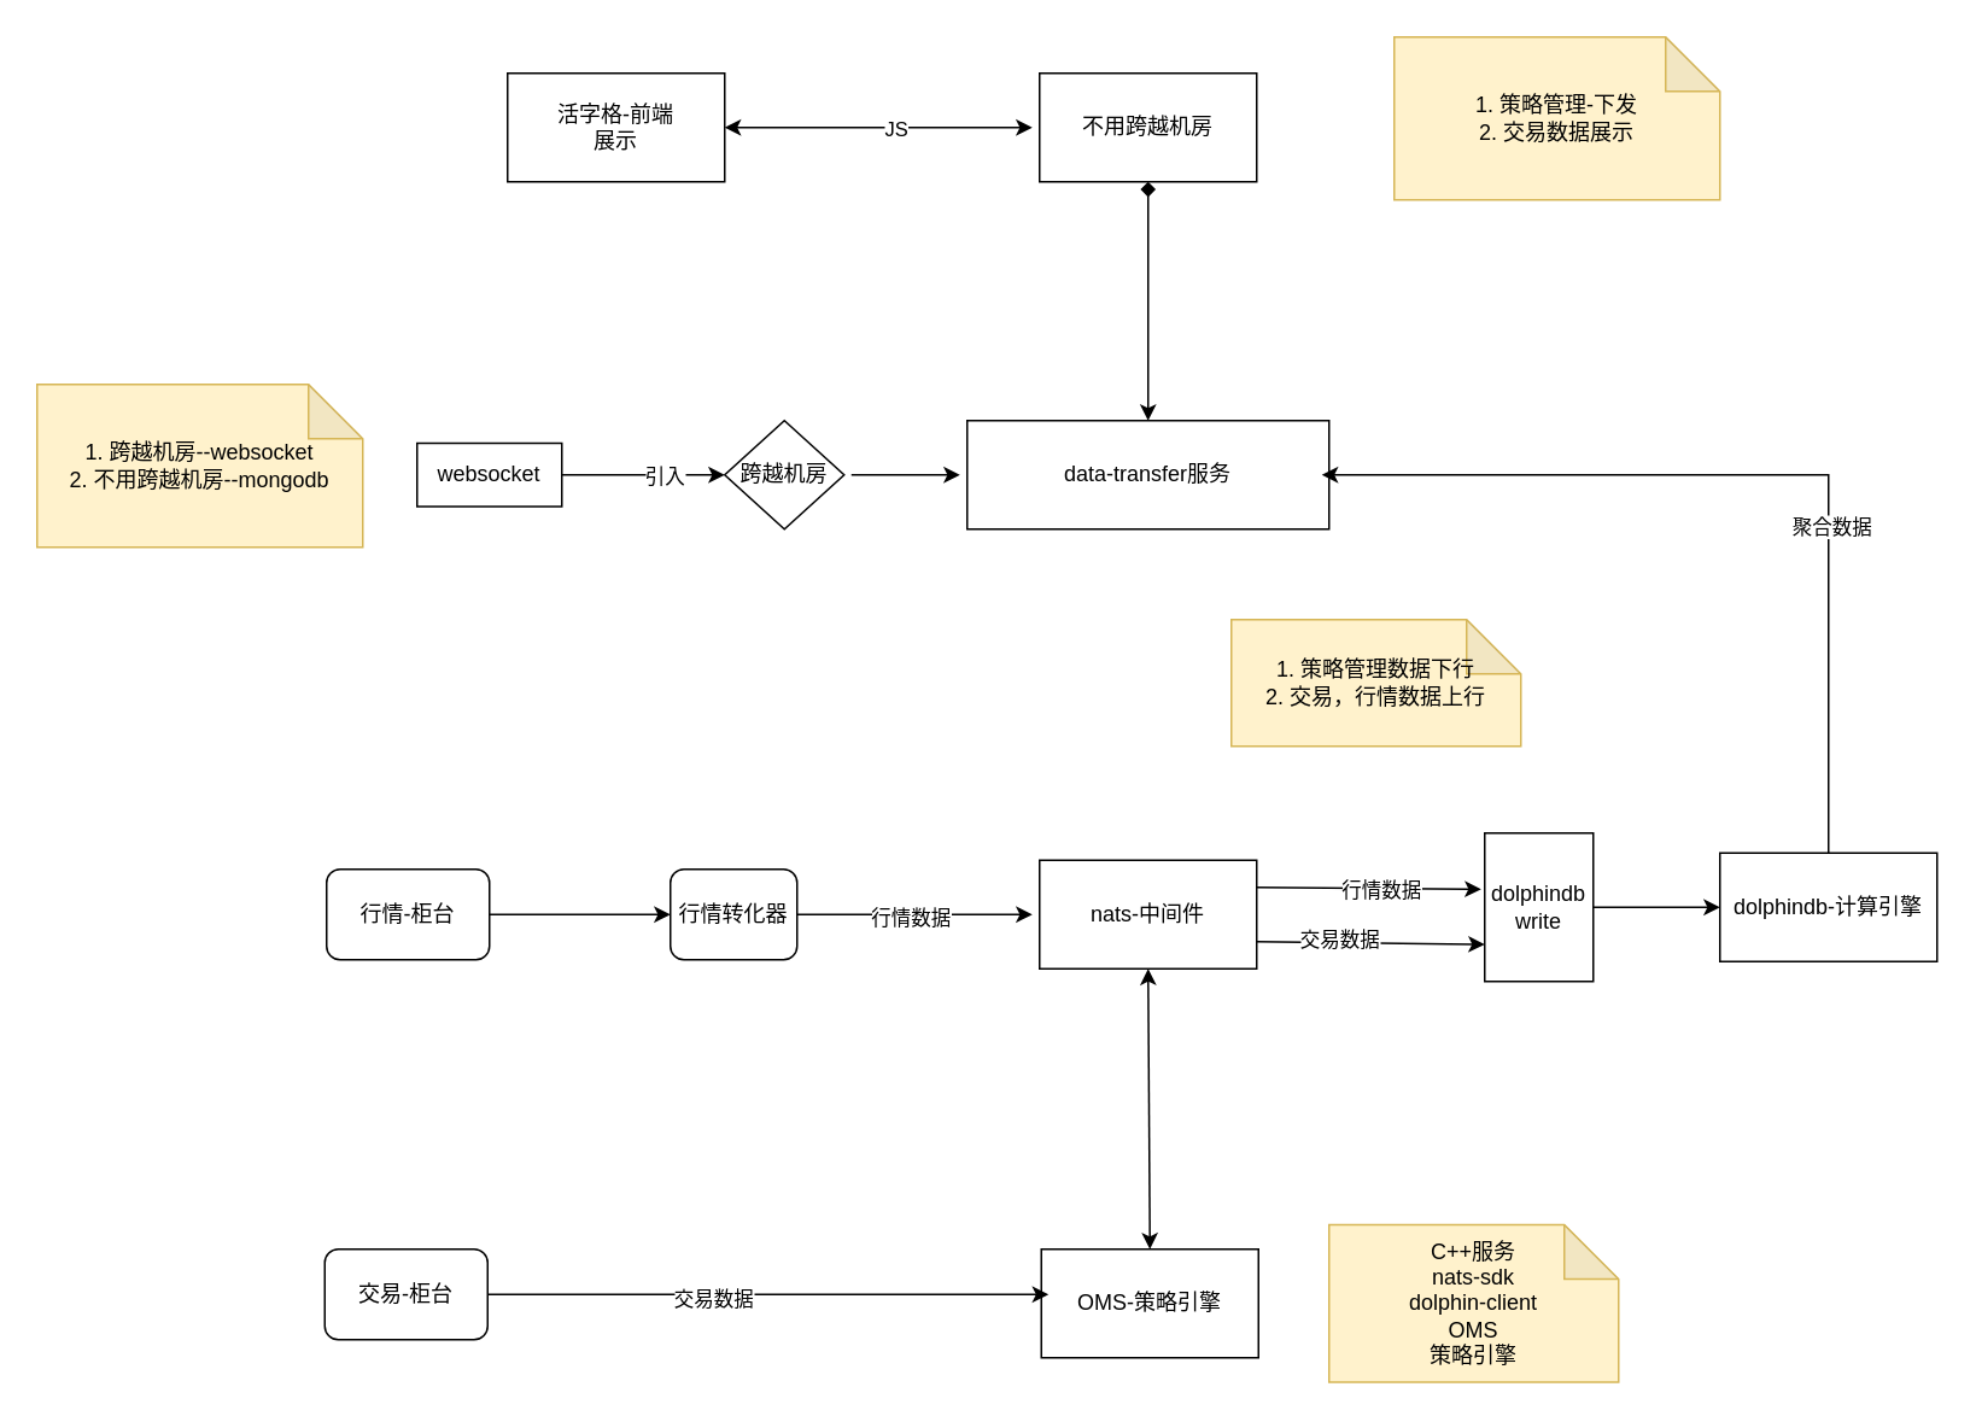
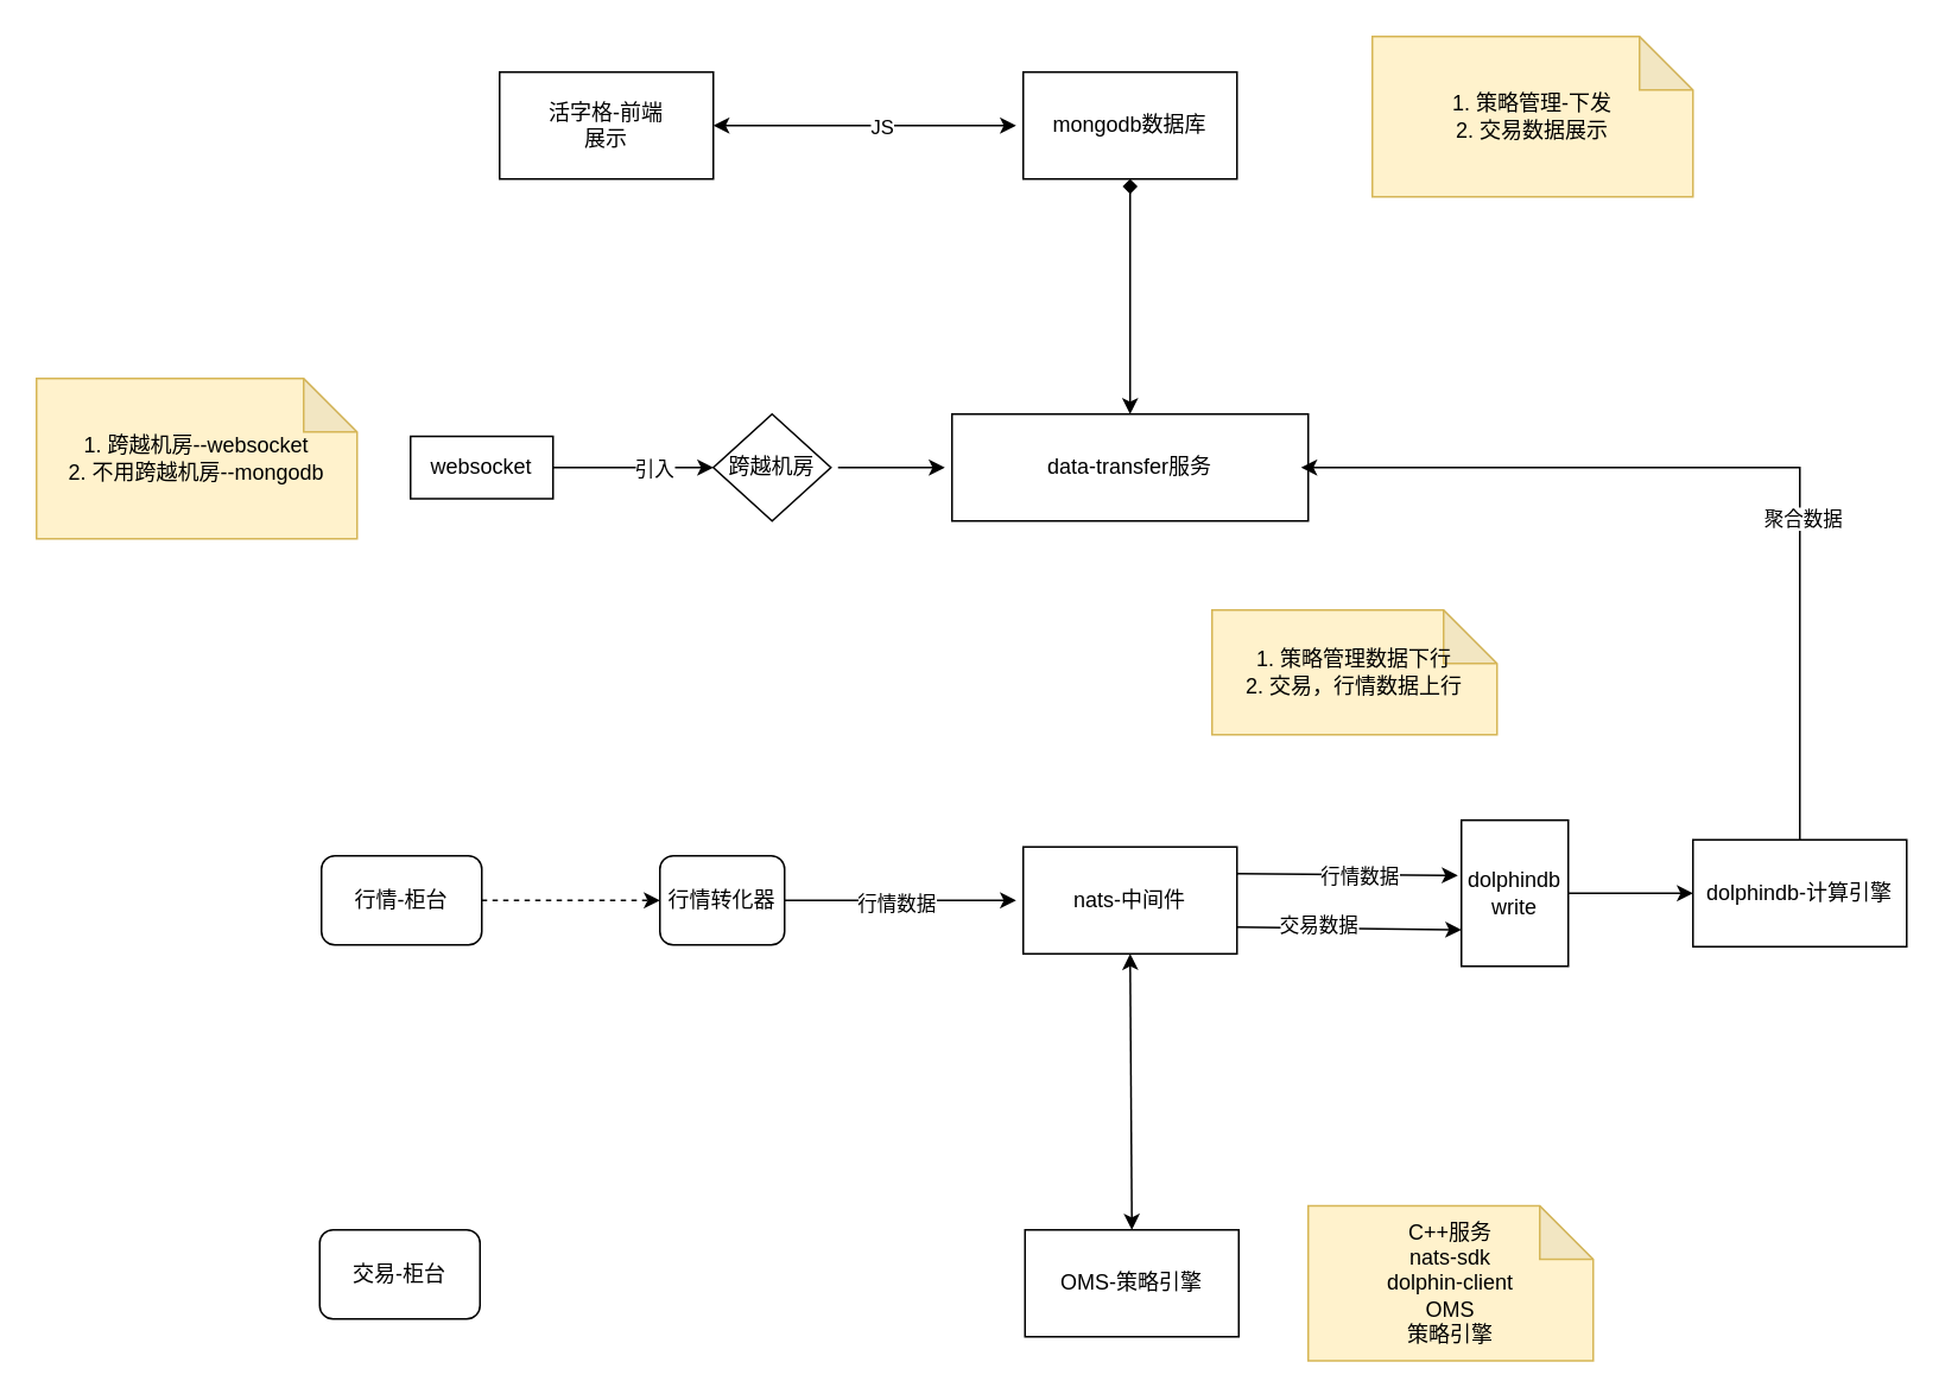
  <mxCell id="0" />
  <mxCell id="1" parent="0" />
  <mxCell id="2" value="活字格-前端&lt;div&gt;展示&lt;/div&gt;" style="rounded=0;whiteSpace=wrap;html=1;" parent="1" vertex="1"><mxGeometry x="280" y="40" width="120" height="60" as="geometry" /></mxCell>
- <mxCell id="3" value="不用跨越机房" style="rounded=0;whiteSpace=wrap;html=1;" parent="1" vertex="1"><mxGeometry x="574" y="40" width="120" height="60" as="geometry" /></mxCell>
+ <mxCell id="3" value="mongodb数据库" style="rounded=0;whiteSpace=wrap;html=1;" parent="1" vertex="1"><mxGeometry x="574" y="40" width="120" height="60" as="geometry" /></mxCell>
  <mxCell id="4" value="data-transfer服务" style="rounded=0;whiteSpace=wrap;html=1;" parent="1" vertex="1"><mxGeometry x="534" y="232" width="200" height="60" as="geometry" /></mxCell>
  <mxCell id="5" value="dolphindb-计算引擎" style="rounded=0;whiteSpace=wrap;html=1;" parent="1" vertex="1"><mxGeometry x="950" y="471" width="120" height="60" as="geometry" /></mxCell>
  <mxCell id="6" value="" style="endArrow=diamond;startArrow=classic;html=1;rounded=0;exitX=0.5;exitY=0;exitDx=0;exitDy=0;entryX=0.5;entryY=1;entryDx=0;entryDy=0;" parent="1" source="4" target="3" edge="1"><mxGeometry width="50" height="50" relative="1" as="geometry"><mxPoint x="590" y="212" as="sourcePoint" /><mxPoint x="630" y="162" as="targetPoint" /></mxGeometry></mxCell>
  <mxCell id="7" value="nats-中间件" style="rounded=0;whiteSpace=wrap;html=1;" parent="1" vertex="1"><mxGeometry x="574" y="475" width="120" height="60" as="geometry" /></mxCell>
  <mxCell id="8" value="" style="endArrow=classic;startArrow=classic;html=1;rounded=0;exitX=1;exitY=0.5;exitDx=0;exitDy=0;" parent="1" source="2" edge="1"><mxGeometry width="50" height="50" relative="1" as="geometry"><mxPoint x="520" y="120" as="sourcePoint" /><mxPoint x="570" y="70" as="targetPoint" /></mxGeometry></mxCell>
  <mxCell id="9" value="JS" style="edgeLabel;html=1;align=center;verticalAlign=middle;resizable=0;points=[];" parent="8" vertex="1" connectable="0"><mxGeometry x="0.106" relative="1" as="geometry"><mxPoint as="offset" /></mxGeometry></mxCell>
  <mxCell id="10" value="OMS-策略引擎" style="rounded=0;whiteSpace=wrap;html=1;" parent="1" vertex="1"><mxGeometry x="575" y="690" width="120" height="60" as="geometry" /></mxCell>
  <mxCell id="11" value="" style="endArrow=classic;startArrow=classic;html=1;rounded=0;entryX=0.5;entryY=1;entryDx=0;entryDy=0;exitX=0.5;exitY=0;exitDx=0;exitDy=0;" parent="1" edge="1" target="7" source="10"><mxGeometry width="50" height="50" relative="1" as="geometry"><mxPoint x="633.5" y="652" as="sourcePoint" /><mxPoint x="634" y="592" as="targetPoint" /></mxGeometry></mxCell>
  <mxCell id="12" value="1. 跨越机房--websocket&lt;div&gt;2. 不用跨越机房--mongodb&lt;/div&gt;" style="shape=note;whiteSpace=wrap;html=1;backgroundOutline=1;darkOpacity=0.05;fillColor=#fff2cc;strokeColor=#d6b656;" vertex="1" parent="1"><mxGeometry x="20" y="212" width="180" height="90" as="geometry" /></mxCell>
  <mxCell id="13" value="websocket" style="rounded=0;whiteSpace=wrap;html=1;" vertex="1" parent="1"><mxGeometry x="230" y="244.5" width="80" height="35" as="geometry" /></mxCell>
  <mxCell id="14" value="" style="endArrow=classic;html=1;rounded=0;exitX=1;exitY=0.5;exitDx=0;exitDy=0;" edge="1" parent="1" source="13"><mxGeometry width="50" height="50" relative="1" as="geometry"><mxPoint x="720" y="422" as="sourcePoint" /><mxPoint x="400" y="262" as="targetPoint" /></mxGeometry></mxCell>
  <mxCell id="15" value="引入" style="edgeLabel;html=1;align=center;verticalAlign=middle;resizable=0;points=[];" vertex="1" connectable="0" parent="14"><mxGeometry x="0.236" relative="1" as="geometry"><mxPoint as="offset" /></mxGeometry></mxCell>
  <mxCell id="16" value="行情-柜台" style="rounded=1;whiteSpace=wrap;html=1;" vertex="1" parent="1"><mxGeometry x="180" y="480" width="90" height="50" as="geometry" /></mxCell>
  <mxCell id="17" value="" style="endArrow=classic;html=1;rounded=0;exitX=1;exitY=0.75;exitDx=0;exitDy=0;entryX=0;entryY=0.75;entryDx=0;entryDy=0;" edge="1" parent="1" source="7" target="33"><mxGeometry width="50" height="50" relative="1" as="geometry"><mxPoint x="700" y="732" as="sourcePoint" /><mxPoint x="810" y="520" as="targetPoint" /><Array as="points" /></mxGeometry></mxCell>
  <mxCell id="18" value="交易数据" style="edgeLabel;html=1;align=center;verticalAlign=middle;resizable=0;points=[];" vertex="1" connectable="0" parent="17"><mxGeometry x="-0.282" y="2" relative="1" as="geometry"><mxPoint as="offset" /></mxGeometry></mxCell>
- <mxCell id="19" value="" style="endArrow=classic;html=1;rounded=0;exitX=1;exitY=0.5;exitDx=0;exitDy=0;entryX=0;entryY=0.5;entryDx=0;entryDy=0;" edge="1" parent="1" source="16" target="22"><mxGeometry width="50" height="50" relative="1" as="geometry"><mxPoint x="520" y="665" as="sourcePoint" /><mxPoint x="410" y="505" as="targetPoint" /></mxGeometry></mxCell>
+ <mxCell id="19" value="" style="endArrow=classic;html=1;rounded=0;exitX=1;exitY=0.5;exitDx=0;exitDy=0;entryX=0;entryY=0.5;entryDx=0;entryDy=0;dashed=1;" edge="1" parent="1" source="16" target="22"><mxGeometry width="50" height="50" relative="1" as="geometry"><mxPoint x="520" y="665" as="sourcePoint" /><mxPoint x="410" y="505" as="targetPoint" /></mxGeometry></mxCell>
  <mxCell id="20" value="" style="endArrow=classic;html=1;rounded=0;exitX=1;exitY=0.25;exitDx=0;exitDy=0;entryX=-0.033;entryY=0.378;entryDx=0;entryDy=0;entryPerimeter=0;" edge="1" parent="1" source="7" target="33"><mxGeometry width="50" height="50" relative="1" as="geometry"><mxPoint x="694" y="505" as="sourcePoint" /><mxPoint x="810" y="490" as="targetPoint" /></mxGeometry></mxCell>
  <mxCell id="21" value="行情数据" style="edgeLabel;html=1;align=center;verticalAlign=middle;resizable=0;points=[];" vertex="1" connectable="0" parent="20"><mxGeometry x="0.107" y="-1" relative="1" as="geometry"><mxPoint as="offset" /></mxGeometry></mxCell>
  <mxCell id="22" value="行情转化器" style="rounded=1;whiteSpace=wrap;html=1;" vertex="1" parent="1"><mxGeometry x="370" y="480" width="70" height="50" as="geometry" /></mxCell>
  <mxCell id="23" value="" style="endArrow=classic;html=1;rounded=0;exitX=1;exitY=0.5;exitDx=0;exitDy=0;" edge="1" parent="1" source="22"><mxGeometry width="50" height="50" relative="1" as="geometry"><mxPoint x="530" y="555" as="sourcePoint" /><mxPoint x="570" y="505" as="targetPoint" /></mxGeometry></mxCell>
  <mxCell id="24" value="行情数据" style="edgeLabel;html=1;align=center;verticalAlign=middle;resizable=0;points=[];" vertex="1" connectable="0" parent="23"><mxGeometry x="-0.046" y="-1" relative="1" as="geometry"><mxPoint as="offset" /></mxGeometry></mxCell>
  <mxCell id="25" value="交易-柜台" style="rounded=1;whiteSpace=wrap;html=1;" vertex="1" parent="1"><mxGeometry x="179" y="690" width="90" height="50" as="geometry" /></mxCell>
- <mxCell id="26" value="" style="endArrow=classic;html=1;rounded=0;exitX=1;exitY=0.5;exitDx=0;exitDy=0;entryX=0.033;entryY=0.417;entryDx=0;entryDy=0;entryPerimeter=0;" edge="1" parent="1" source="25" target="10"><mxGeometry width="50" height="50" relative="1" as="geometry"><mxPoint x="529" y="770" as="sourcePoint" /><mxPoint x="569" y="720" as="targetPoint" /></mxGeometry></mxCell>
- <mxCell id="27" value="交易数据" style="edgeLabel;html=1;align=center;verticalAlign=middle;resizable=0;points=[];" vertex="1" connectable="0" parent="26"><mxGeometry x="-0.193" y="-2" relative="1" as="geometry"><mxPoint as="offset" /></mxGeometry></mxCell>
  <mxCell id="28" value="" style="endArrow=classic;html=1;rounded=0;exitX=0.5;exitY=0;exitDx=0;exitDy=0;" edge="1" parent="1" source="5"><mxGeometry width="50" height="50" relative="1" as="geometry"><mxPoint x="1000" y="392" as="sourcePoint" /><mxPoint x="730" y="262" as="targetPoint" /><Array as="points"><mxPoint x="1010" y="262" /></Array></mxGeometry></mxCell>
  <mxCell id="29" value="聚合数据" style="edgeLabel;html=1;align=center;verticalAlign=middle;resizable=0;points=[];" vertex="1" connectable="0" parent="28"><mxGeometry x="-0.258" y="-1" relative="1" as="geometry"><mxPoint as="offset" /></mxGeometry></mxCell>
  <mxCell id="30" value="1. 策略管理-下发&lt;div&gt;2. 交易数据展示&lt;/div&gt;" style="shape=note;whiteSpace=wrap;html=1;backgroundOutline=1;darkOpacity=0.05;fillColor=#fff2cc;strokeColor=#d6b656;" vertex="1" parent="1"><mxGeometry x="770" y="20" width="180" height="90" as="geometry" /></mxCell>
  <mxCell id="31" value="跨越机房" style="rhombus;whiteSpace=wrap;html=1;" vertex="1" parent="1"><mxGeometry x="400" y="232" width="66" height="60" as="geometry" /></mxCell>
  <mxCell id="32" value="" style="endArrow=classic;html=1;rounded=0;" edge="1" parent="1"><mxGeometry width="50" height="50" relative="1" as="geometry"><mxPoint x="470" y="262" as="sourcePoint" /><mxPoint x="530" y="262" as="targetPoint" /></mxGeometry></mxCell>
  <mxCell id="33" value="dolphindb&lt;div&gt;write&lt;/div&gt;" style="rounded=0;whiteSpace=wrap;html=1;" vertex="1" parent="1"><mxGeometry x="820" y="460" width="60" height="82" as="geometry" /></mxCell>
  <mxCell id="34" value="" style="endArrow=classic;html=1;rounded=0;exitX=1;exitY=0.5;exitDx=0;exitDy=0;entryX=0;entryY=0.5;entryDx=0;entryDy=0;" edge="1" parent="1" source="33" target="5"><mxGeometry width="50" height="50" relative="1" as="geometry"><mxPoint x="890" y="592" as="sourcePoint" /><mxPoint x="940" y="542" as="targetPoint" /></mxGeometry></mxCell>
  <mxCell id="35" value="1. 策略管理数据下行&lt;div&gt;2. 交易，行情数据上行&lt;/div&gt;" style="shape=note;whiteSpace=wrap;html=1;backgroundOutline=1;darkOpacity=0.05;fillColor=#fff2cc;strokeColor=#d6b656;" vertex="1" parent="1"><mxGeometry x="680" y="342" width="160" height="70" as="geometry" /></mxCell>
  <mxCell id="36" value="C++服务&lt;div&gt;nats-sdk&lt;/div&gt;&lt;div&gt;dolphin-client&lt;/div&gt;&lt;div&gt;OMS&lt;/div&gt;&lt;div&gt;策略引擎&lt;/div&gt;" style="shape=note;whiteSpace=wrap;html=1;backgroundOutline=1;darkOpacity=0.05;fillColor=#fff2cc;strokeColor=#d6b656;" vertex="1" parent="1"><mxGeometry x="734" y="676.5" width="160" height="87" as="geometry" /></mxCell>
